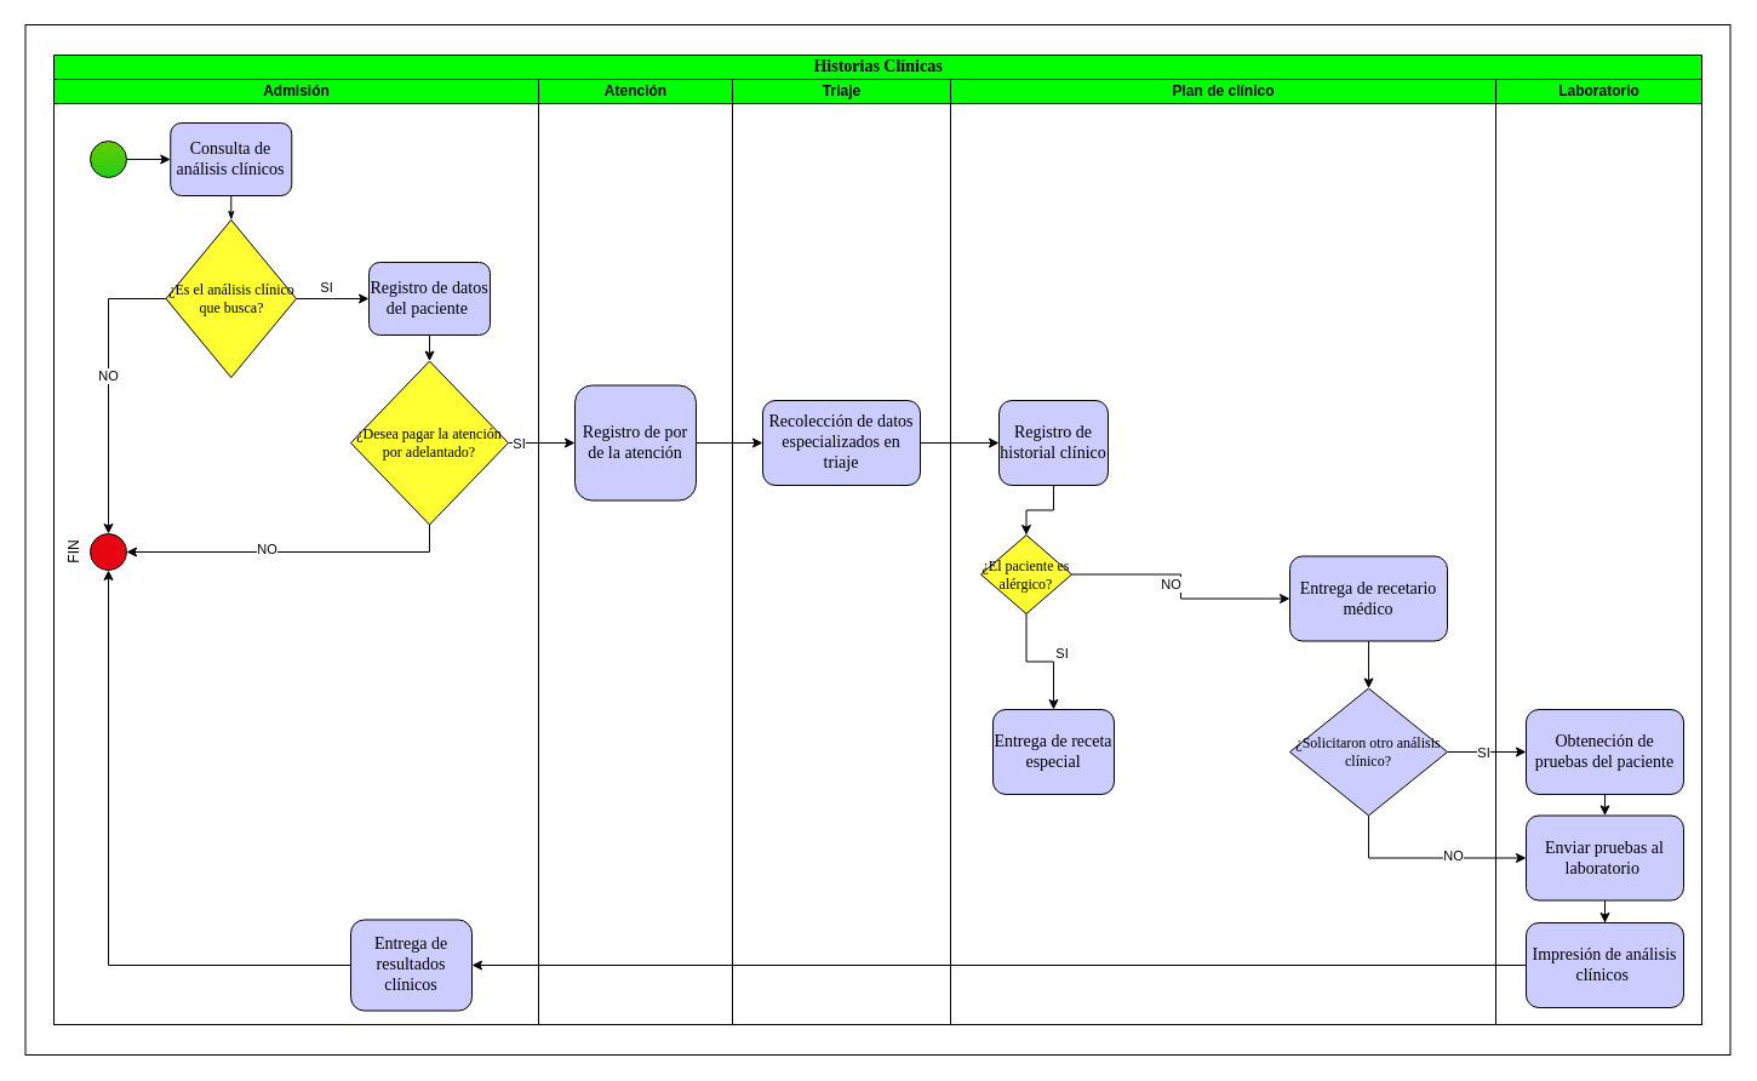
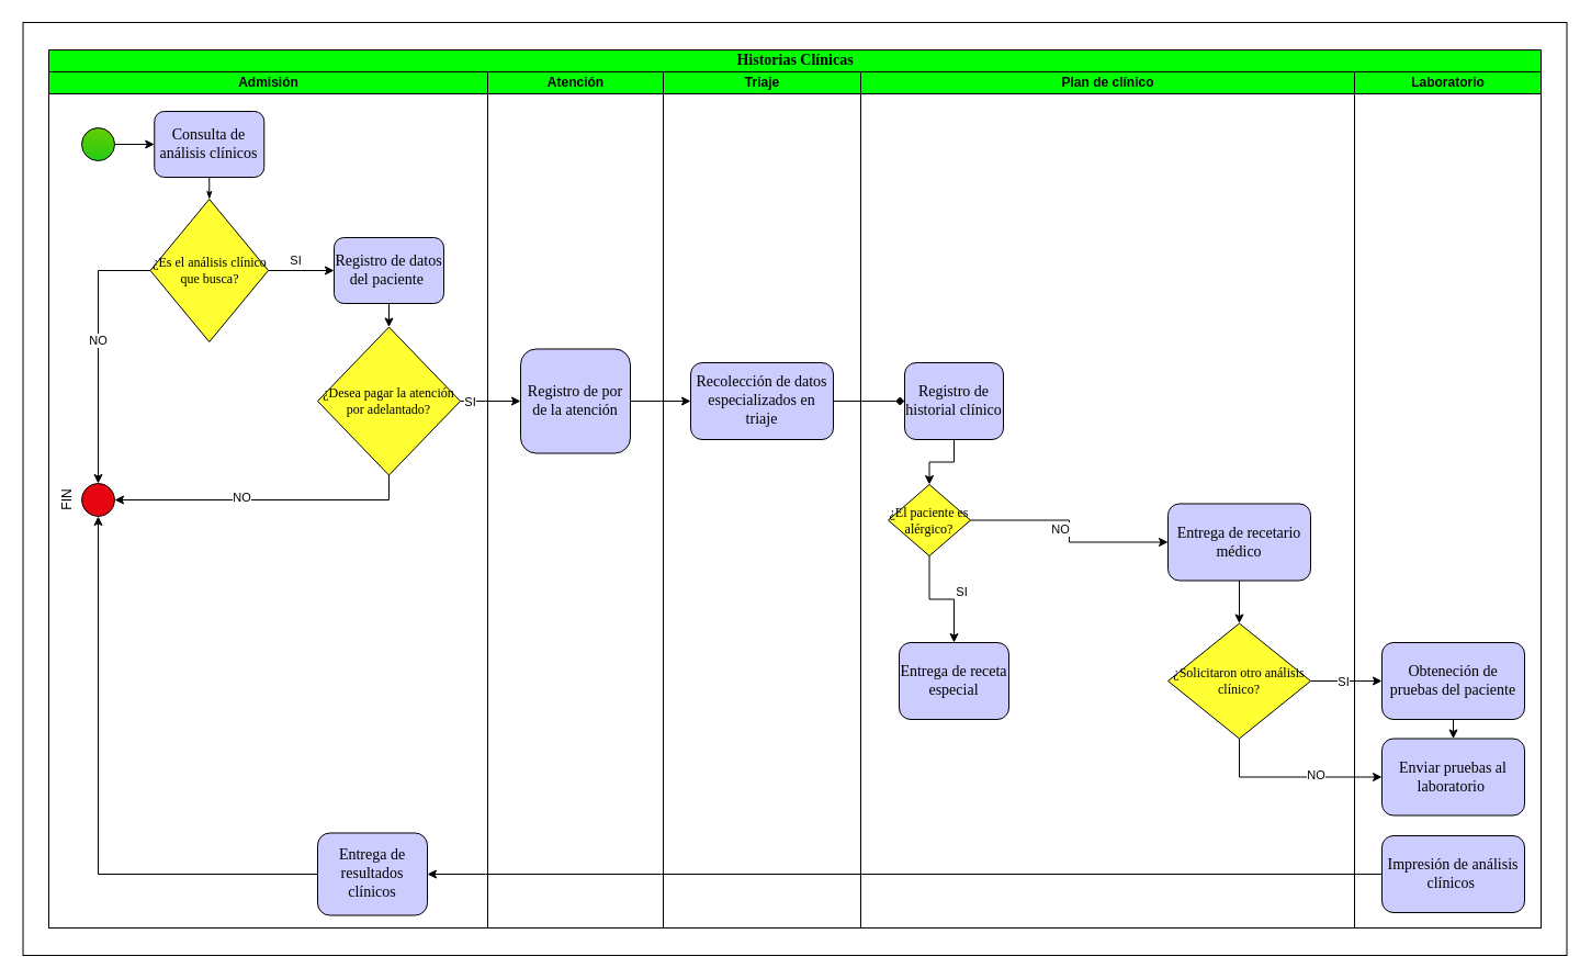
  <mxCell id="0" />
  <mxCell id="1" parent="0" />
  <mxCell id="2" value="" style="group" vertex="1" connectable="0" parent="1"><mxGeometry x="20.5" y="20" width="1407" height="850" as="geometry" /></mxCell>
  <mxCell id="3" value="" style="rounded=0;whiteSpace=wrap;html=1;" vertex="1" parent="2"><mxGeometry width="1407" height="850" as="geometry" /></mxCell>
  <mxCell id="4" value="&lt;font style=&quot;font-size: 14px;&quot;&gt;Historias Clínicas&lt;/font&gt;" style="swimlane;html=1;childLayout=stackLayout;startSize=20;rounded=0;shadow=0;labelBackgroundColor=none;strokeWidth=1;fontFamily=Verdana;fontSize=8;align=center;fillColor=#00FF00;" parent="2" vertex="1"><mxGeometry x="23.5" y="25" width="1360" height="800" as="geometry" /></mxCell>
  <mxCell id="5" value="&lt;span style=&quot;&quot;&gt;Admisión&lt;/span&gt;" style="swimlane;html=1;startSize=20;fillColor=#00FF00;fontColor=default;labelBackgroundColor=none;" parent="4" vertex="1"><mxGeometry y="20" width="400" height="780" as="geometry" /></mxCell>
  <mxCell id="6" value="&lt;font style=&quot;font-size: 14px;&quot;&gt;Consulta de análisis clínicos&lt;/font&gt;" style="rounded=1;whiteSpace=wrap;html=1;shadow=0;labelBackgroundColor=none;strokeWidth=1;fontFamily=Verdana;fontSize=8;align=center;fillColor=#CCCCFF;" parent="5" vertex="1"><mxGeometry x="96.25" y="36" width="100" height="60" as="geometry" /></mxCell>
  <mxCell id="7" style="edgeStyle=orthogonalEdgeStyle;rounded=0;orthogonalLoop=1;jettySize=auto;html=1;" edge="1" parent="5" source="8" target="6"><mxGeometry relative="1" as="geometry" /></mxCell>
  <mxCell id="8" value="" style="ellipse;whiteSpace=wrap;html=1;gradientColor=#24cd18;fillColor=#66CC00;" vertex="1" parent="5"><mxGeometry x="30" y="51" width="30" height="30" as="geometry" /></mxCell>
  <mxCell id="9" style="edgeStyle=orthogonalEdgeStyle;rounded=0;orthogonalLoop=1;jettySize=auto;html=1;entryX=0;entryY=0.5;entryDx=0;entryDy=0;exitX=1;exitY=0.5;exitDx=0;exitDy=0;" edge="1" parent="5" source="11" target="14"><mxGeometry relative="1" as="geometry"><Array as="points"><mxPoint x="230" y="181" /><mxPoint x="230" y="181" /></Array></mxGeometry></mxCell>
  <mxCell id="10" value="SI" style="edgeLabel;html=1;align=center;verticalAlign=middle;resizable=0;points=[];" vertex="1" connectable="0" parent="9"><mxGeometry x="-0.188" y="-4" relative="1" as="geometry"><mxPoint y="-14" as="offset" /></mxGeometry></mxCell>
  <mxCell id="11" value="&lt;font style=&quot;font-size: 12px;&quot;&gt;¿Es el análisis clínico que busca?&lt;/font&gt;" style="rhombus;whiteSpace=wrap;html=1;rounded=0;shadow=0;labelBackgroundColor=none;strokeWidth=1;fontFamily=Verdana;fontSize=8;align=center;fillColor=#FFFF33;" parent="5" vertex="1"><mxGeometry x="92.5" y="116" width="107.5" height="130" as="geometry" /></mxCell>
  <mxCell id="12" style="edgeStyle=orthogonalEdgeStyle;rounded=1;html=1;labelBackgroundColor=none;startArrow=none;startFill=0;startSize=5;endArrow=classicThin;endFill=1;endSize=5;jettySize=auto;orthogonalLoop=1;strokeWidth=1;fontFamily=Verdana;fontSize=8;exitX=0.5;exitY=1;exitDx=0;exitDy=0;" parent="5" source="6" target="11" edge="1"><mxGeometry relative="1" as="geometry" /></mxCell>
  <mxCell id="13" style="edgeStyle=orthogonalEdgeStyle;rounded=0;orthogonalLoop=1;jettySize=auto;html=1;entryX=0.5;entryY=0;entryDx=0;entryDy=0;" edge="1" parent="5" source="14" target="18"><mxGeometry relative="1" as="geometry" /></mxCell>
  <mxCell id="14" value="&lt;font style=&quot;font-size: 14px;&quot;&gt;Registro de datos del paciente&amp;nbsp;&lt;/font&gt;" style="rounded=1;whiteSpace=wrap;html=1;shadow=0;labelBackgroundColor=none;strokeWidth=1;fontFamily=Verdana;fontSize=8;align=center;fillColor=#CCCCFF;" parent="5" vertex="1"><mxGeometry x="260" y="151" width="100" height="60" as="geometry" /></mxCell>
  <mxCell id="15" value="FIN" style="text;html=1;align=center;verticalAlign=middle;whiteSpace=wrap;rounded=0;rotation=-90;" vertex="1" parent="5"><mxGeometry x="-3" y="382.5" width="40" height="15" as="geometry" /></mxCell>
  <mxCell id="16" style="edgeStyle=orthogonalEdgeStyle;rounded=0;orthogonalLoop=1;jettySize=auto;html=1;exitX=0.5;exitY=1;exitDx=0;exitDy=0;entryX=1;entryY=0.5;entryDx=0;entryDy=0;" edge="1" parent="5" source="18" target="23"><mxGeometry relative="1" as="geometry"><mxPoint x="330" y="455" as="targetPoint" /></mxGeometry></mxCell>
  <mxCell id="17" value="NO" style="edgeLabel;html=1;align=center;verticalAlign=middle;resizable=0;points=[];" vertex="1" connectable="0" parent="16"><mxGeometry x="0.15" y="-3" relative="1" as="geometry"><mxPoint as="offset" /></mxGeometry></mxCell>
  <mxCell id="18" value="&lt;font style=&quot;font-size: 12px;&quot;&gt;¿Desea pagar la atención por adelantado?&lt;/font&gt;" style="rhombus;whiteSpace=wrap;html=1;rounded=0;shadow=0;labelBackgroundColor=none;strokeWidth=1;fontFamily=Verdana;fontSize=8;align=center;gradientColor=none;fillColor=#ffff33;" vertex="1" parent="5"><mxGeometry x="245" y="232.5" width="130" height="135" as="geometry" /></mxCell>
  <mxCell id="19" style="edgeStyle=orthogonalEdgeStyle;rounded=0;orthogonalLoop=1;jettySize=auto;html=1;entryX=0.5;entryY=1;entryDx=0;entryDy=0;" edge="1" parent="5" source="20" target="23"><mxGeometry relative="1" as="geometry"><mxPoint x="60" y="450" as="targetPoint" /></mxGeometry></mxCell>
  <mxCell id="20" value="&lt;font style=&quot;font-size: 14px;&quot;&gt;Entrega de resultados clínicos&lt;/font&gt;" style="rounded=1;whiteSpace=wrap;html=1;shadow=0;labelBackgroundColor=none;strokeWidth=1;fontFamily=Verdana;fontSize=8;align=center;fillColor=#CCCCFF;" vertex="1" parent="5"><mxGeometry x="245" y="693.5" width="100" height="75" as="geometry" /></mxCell>
  <mxCell id="21" value="" style="edgeStyle=orthogonalEdgeStyle;rounded=0;orthogonalLoop=1;jettySize=auto;html=1;exitX=0;exitY=0.5;exitDx=0;exitDy=0;" edge="1" parent="5" source="11" target="23"><mxGeometry relative="1" as="geometry"><mxPoint x="80" y="439" as="targetPoint" /><mxPoint x="113" y="205" as="sourcePoint" /></mxGeometry></mxCell>
  <mxCell id="22" value="NO" style="edgeLabel;html=1;align=center;verticalAlign=middle;resizable=0;points=[];" vertex="1" connectable="0" parent="21"><mxGeometry x="-0.081" y="-1" relative="1" as="geometry"><mxPoint as="offset" /></mxGeometry></mxCell>
  <mxCell id="23" value="" style="ellipse;whiteSpace=wrap;html=1;fillColor=#e60510;" vertex="1" parent="5"><mxGeometry x="30" y="375" width="30" height="30" as="geometry" /></mxCell>
  <mxCell id="24" value="Atención" style="swimlane;html=1;startSize=20;fillColor=#00FF00;" parent="4" vertex="1"><mxGeometry x="400" y="20" width="160" height="780" as="geometry" /></mxCell>
  <mxCell id="25" value="&lt;font style=&quot;font-size: 14px;&quot;&gt;Registro de por de la atención&lt;/font&gt;" style="rounded=1;whiteSpace=wrap;html=1;shadow=0;labelBackgroundColor=none;strokeWidth=1;fontFamily=Verdana;fontSize=8;align=center;fillColor=#CCCCFF;" vertex="1" parent="24"><mxGeometry x="30" y="252.5" width="100" height="95" as="geometry" /></mxCell>
  <mxCell id="26" value="Triaje" style="swimlane;html=1;startSize=20;fillColor=#00FF00;" parent="4" vertex="1"><mxGeometry x="560" y="20" width="180" height="780" as="geometry" /></mxCell>
  <mxCell id="27" value="&lt;font style=&quot;font-size: 14px;&quot;&gt;Recolección de datos especializados en triaje&lt;/font&gt;" style="rounded=1;whiteSpace=wrap;html=1;shadow=0;labelBackgroundColor=none;strokeWidth=1;fontFamily=Verdana;fontSize=8;align=center;fillColor=#CCCCFF;" parent="26" vertex="1"><mxGeometry x="25" y="265" width="130" height="70" as="geometry" /></mxCell>
  <mxCell id="28" value="Plan de clínico" style="swimlane;html=1;startSize=20;fillColor=#00FF00;" parent="4" vertex="1"><mxGeometry x="740" y="20" width="450" height="780" as="geometry"><mxRectangle x="770" y="20" width="40" height="730" as="alternateBounds" /></mxGeometry></mxCell>
  <mxCell id="29" value="&lt;font style=&quot;font-size: 14px;&quot;&gt;Entrega de recetario médico&lt;/font&gt;" style="rounded=1;whiteSpace=wrap;html=1;shadow=0;labelBackgroundColor=none;strokeWidth=1;fontFamily=Verdana;fontSize=8;align=center;fillColor=#CCCCFF;" vertex="1" parent="28"><mxGeometry x="280" y="393.5" width="130" height="70" as="geometry" /></mxCell>
- <mxCell id="30" value="&lt;span style=&quot;font-size: 12px;&quot;&gt;¿Solicitaron otro análisis clínico?&lt;/span&gt;" style="rhombus;whiteSpace=wrap;html=1;rounded=0;shadow=0;labelBackgroundColor=none;strokeWidth=1;fontFamily=Verdana;fontSize=8;align=center;fillColor=#ccccff;" vertex="1" parent="28"><mxGeometry x="280" y="502.5" width="130" height="105" as="geometry" /></mxCell>
+ <mxCell id="30" value="&lt;span style=&quot;font-size: 12px;&quot;&gt;¿Solicitaron otro análisis clínico?&lt;/span&gt;" style="rhombus;whiteSpace=wrap;html=1;rounded=0;shadow=0;labelBackgroundColor=none;strokeWidth=1;fontFamily=Verdana;fontSize=8;align=center;fillColor=#ffff33;" vertex="1" parent="28"><mxGeometry x="280" y="502.5" width="130" height="105" as="geometry" /></mxCell>
  <mxCell id="31" style="edgeStyle=orthogonalEdgeStyle;rounded=0;orthogonalLoop=1;jettySize=auto;html=1;entryX=0.5;entryY=0;entryDx=0;entryDy=0;" edge="1" parent="28" source="29" target="30"><mxGeometry relative="1" as="geometry" /></mxCell>
  <mxCell id="32" style="edgeStyle=orthogonalEdgeStyle;rounded=0;orthogonalLoop=1;jettySize=auto;html=1;exitX=0.5;exitY=1;exitDx=0;exitDy=0;entryX=0.5;entryY=0;entryDx=0;entryDy=0;" edge="1" parent="28" source="33" target="38"><mxGeometry relative="1" as="geometry" /></mxCell>
  <mxCell id="33" value="&lt;font style=&quot;font-size: 14px;&quot;&gt;Registro de historial clínico&lt;/font&gt;" style="rounded=1;whiteSpace=wrap;html=1;shadow=0;labelBackgroundColor=none;strokeWidth=1;fontFamily=Verdana;fontSize=8;align=center;fillColor=#CCCCFF;" vertex="1" parent="28"><mxGeometry x="40" y="265" width="90" height="70" as="geometry" /></mxCell>
  <mxCell id="34" style="edgeStyle=orthogonalEdgeStyle;rounded=0;orthogonalLoop=1;jettySize=auto;html=1;exitX=0.5;exitY=1;exitDx=0;exitDy=0;entryX=0.5;entryY=0;entryDx=0;entryDy=0;" edge="1" parent="28" source="38" target="39"><mxGeometry relative="1" as="geometry" /></mxCell>
  <mxCell id="35" value="SI" style="edgeLabel;html=1;align=center;verticalAlign=middle;resizable=0;points=[];" vertex="1" connectable="0" parent="34"><mxGeometry x="0.067" y="1" relative="1" as="geometry"><mxPoint x="14" y="-6" as="offset" /></mxGeometry></mxCell>
  <mxCell id="36" style="edgeStyle=orthogonalEdgeStyle;rounded=0;orthogonalLoop=1;jettySize=auto;html=1;entryX=0;entryY=0.5;entryDx=0;entryDy=0;" edge="1" parent="28" source="38" target="29"><mxGeometry relative="1" as="geometry" /></mxCell>
  <mxCell id="37" value="NO" style="edgeLabel;html=1;align=center;verticalAlign=middle;resizable=0;points=[];" vertex="1" connectable="0" parent="36"><mxGeometry x="0.113" y="-4" relative="1" as="geometry"><mxPoint x="-10" y="-16" as="offset" /></mxGeometry></mxCell>
  <mxCell id="38" value="&lt;span style=&quot;font-size: 12px;&quot;&gt;¿El paciente es alérgico?&lt;/span&gt;" style="rhombus;whiteSpace=wrap;html=1;rounded=0;shadow=0;labelBackgroundColor=none;strokeWidth=1;fontFamily=Verdana;fontSize=8;align=center;fillColor=#ffff33;" vertex="1" parent="28"><mxGeometry x="25" y="376" width="75" height="65" as="geometry" /></mxCell>
  <mxCell id="39" value="&lt;font style=&quot;font-size: 14px;&quot;&gt;Entrega de receta especial&lt;/font&gt;" style="rounded=1;whiteSpace=wrap;html=1;shadow=0;labelBackgroundColor=none;strokeWidth=1;fontFamily=Verdana;fontSize=8;align=center;fillColor=#CCCCFF;" vertex="1" parent="28"><mxGeometry x="35" y="520" width="100" height="70" as="geometry" /></mxCell>
  <mxCell id="40" value="Laboratorio" style="swimlane;html=1;startSize=20;fillColor=#00FF00;" parent="4" vertex="1"><mxGeometry x="1190" y="20" width="170" height="780" as="geometry" /></mxCell>
  <mxCell id="41" value="&lt;font style=&quot;font-size: 14px;&quot;&gt;Obteneción de pruebas del paciente&lt;/font&gt;" style="rounded=1;whiteSpace=wrap;html=1;shadow=0;labelBackgroundColor=none;strokeWidth=1;fontFamily=Verdana;fontSize=8;align=center;fillColor=#CCCCFF;" vertex="1" parent="40"><mxGeometry x="25" y="520" width="130" height="70" as="geometry" /></mxCell>
- <mxCell id="42" style="edgeStyle=orthogonalEdgeStyle;rounded=0;orthogonalLoop=1;jettySize=auto;html=1;" edge="1" parent="40" source="43" target="45"><mxGeometry relative="1" as="geometry" /></mxCell>
  <mxCell id="43" value="&lt;span style=&quot;font-size: 14px;&quot;&gt;Enviar pruebas al laboratorio&amp;nbsp;&lt;/span&gt;" style="rounded=1;whiteSpace=wrap;html=1;shadow=0;labelBackgroundColor=none;strokeWidth=1;fontFamily=Verdana;fontSize=8;align=center;fillColor=#CCCCFF;" vertex="1" parent="40"><mxGeometry x="25" y="607.5" width="130" height="70" as="geometry" /></mxCell>
  <mxCell id="44" style="edgeStyle=orthogonalEdgeStyle;rounded=0;orthogonalLoop=1;jettySize=auto;html=1;exitX=0.5;exitY=1;exitDx=0;exitDy=0;entryX=0.5;entryY=0;entryDx=0;entryDy=0;" edge="1" parent="40" source="41" target="43"><mxGeometry relative="1" as="geometry" /></mxCell>
  <mxCell id="45" value="&lt;span style=&quot;font-size: 14px;&quot;&gt;Impresión de análisis clínicos&amp;nbsp;&lt;/span&gt;" style="rounded=1;whiteSpace=wrap;html=1;shadow=0;labelBackgroundColor=none;strokeWidth=1;fontFamily=Verdana;fontSize=8;align=center;fillColor=#CCCCFF;" vertex="1" parent="40"><mxGeometry x="25" y="696" width="130" height="70" as="geometry" /></mxCell>
  <mxCell id="46" style="edgeStyle=orthogonalEdgeStyle;rounded=0;orthogonalLoop=1;jettySize=auto;html=1;" edge="1" parent="4" source="18" target="25"><mxGeometry relative="1" as="geometry"><mxPoint x="500" y="340" as="targetPoint" /></mxGeometry></mxCell>
  <mxCell id="47" value="SI" style="edgeLabel;html=1;align=center;verticalAlign=middle;resizable=0;points=[];" vertex="1" connectable="0" parent="46"><mxGeometry x="-0.704" relative="1" as="geometry"><mxPoint as="offset" /></mxGeometry></mxCell>
  <mxCell id="48" style="edgeStyle=orthogonalEdgeStyle;rounded=0;orthogonalLoop=1;jettySize=auto;html=1;exitX=1;exitY=0.5;exitDx=0;exitDy=0;" edge="1" parent="4" source="25" target="27"><mxGeometry relative="1" as="geometry" /></mxCell>
- <mxCell id="49" style="edgeStyle=orthogonalEdgeStyle;rounded=0;orthogonalLoop=1;jettySize=auto;html=1;entryX=0;entryY=0.5;entryDx=0;entryDy=0;" edge="1" parent="4" source="27" target="33"><mxGeometry relative="1" as="geometry" /></mxCell>
+ <mxCell id="49" style="edgeStyle=orthogonalEdgeStyle;rounded=0;orthogonalLoop=1;jettySize=auto;html=1;entryX=0;entryY=0.5;entryDx=0;entryDy=0;endArrow=diamond;" edge="1" parent="4" source="27" target="33"><mxGeometry relative="1" as="geometry" /></mxCell>
  <mxCell id="50" style="edgeStyle=orthogonalEdgeStyle;rounded=0;orthogonalLoop=1;jettySize=auto;html=1;entryX=0;entryY=0.5;entryDx=0;entryDy=0;" edge="1" parent="4" source="30" target="41"><mxGeometry relative="1" as="geometry" /></mxCell>
  <mxCell id="51" value="SI" style="edgeLabel;html=1;align=center;verticalAlign=middle;resizable=0;points=[];" vertex="1" connectable="0" parent="50"><mxGeometry x="-0.118" relative="1" as="geometry"><mxPoint as="offset" /></mxGeometry></mxCell>
  <mxCell id="52" style="edgeStyle=orthogonalEdgeStyle;rounded=0;orthogonalLoop=1;jettySize=auto;html=1;entryX=0;entryY=0.5;entryDx=0;entryDy=0;exitX=0.5;exitY=1;exitDx=0;exitDy=0;" edge="1" parent="4" source="30" target="43"><mxGeometry relative="1" as="geometry"><mxPoint x="1130" y="665" as="targetPoint" /></mxGeometry></mxCell>
  <mxCell id="53" value="NO" style="edgeLabel;html=1;align=center;verticalAlign=middle;resizable=0;points=[];" vertex="1" connectable="0" parent="52"><mxGeometry x="0.261" y="2" relative="1" as="geometry"><mxPoint as="offset" /></mxGeometry></mxCell>
  <mxCell id="54" style="edgeStyle=orthogonalEdgeStyle;rounded=0;orthogonalLoop=1;jettySize=auto;html=1;entryX=1;entryY=0.5;entryDx=0;entryDy=0;exitX=0;exitY=0.5;exitDx=0;exitDy=0;" edge="1" parent="4" source="45" target="20"><mxGeometry relative="1" as="geometry"><mxPoint x="316.364" y="720" as="targetPoint" /><mxPoint x="1140" y="708" as="sourcePoint" /></mxGeometry></mxCell>
